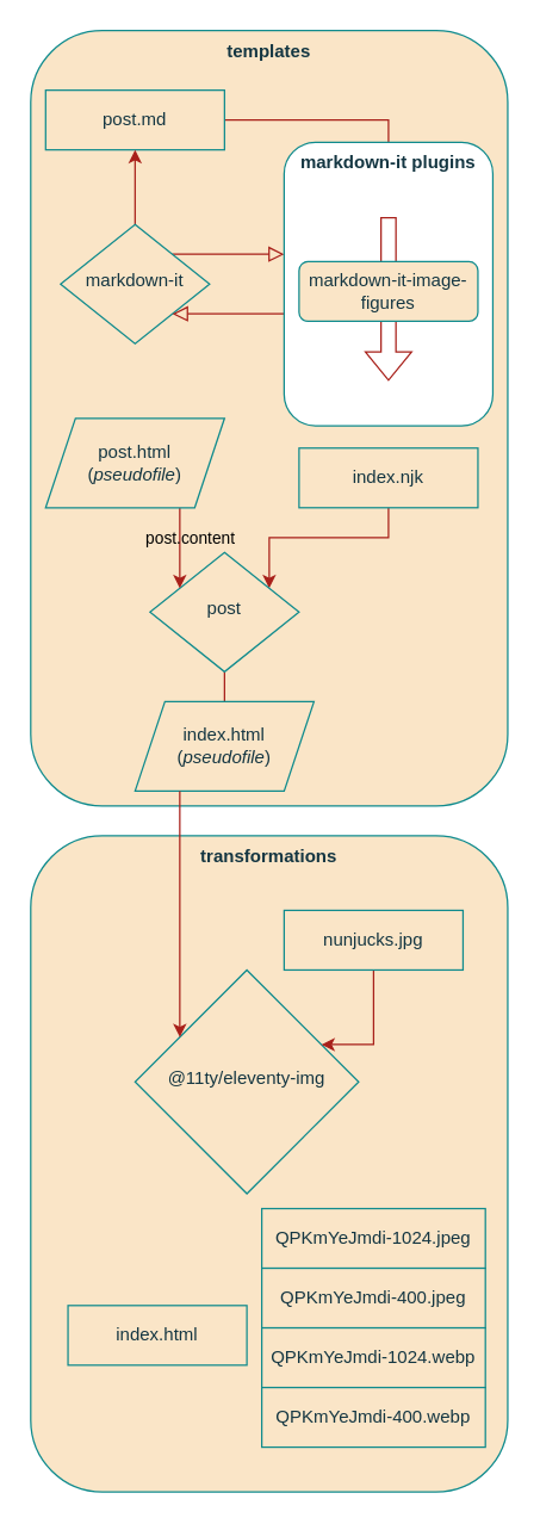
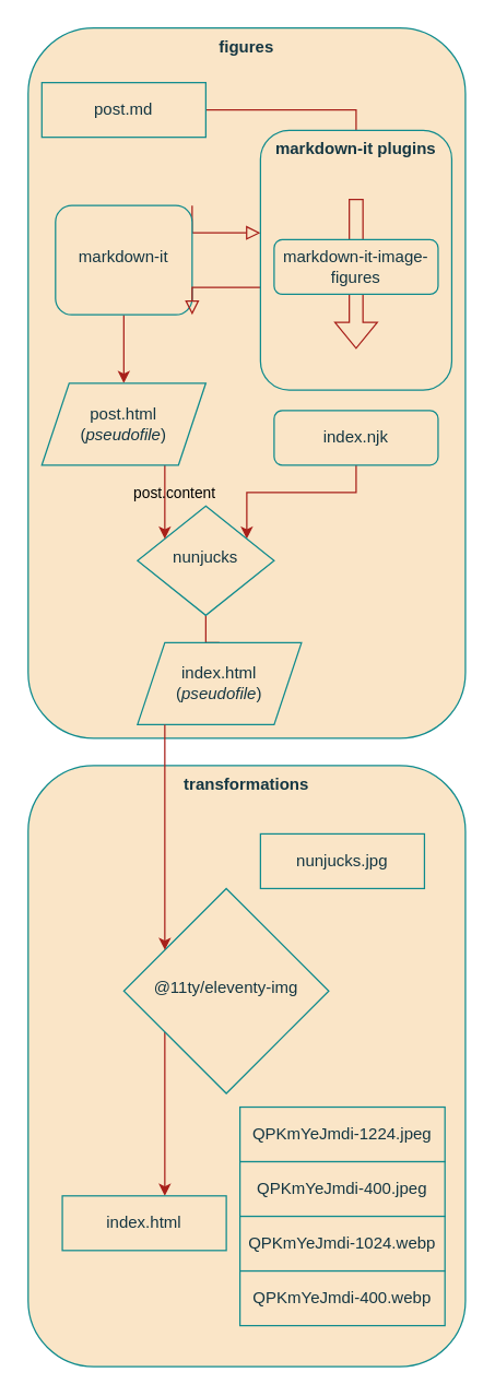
  <mxCell id="0" />
  <mxCell id="1" parent="0" />
- <mxCell id="2" value="templates" style="rounded=1;whiteSpace=wrap;html=1;fontSize=12;glass=0;strokeWidth=1;shadow=0;verticalAlign=top;fontStyle=1;labelBackgroundColor=none;fillColor=#FAE5C7;strokeColor=#0F8B8D;fontColor=#143642;" parent="1" vertex="1"><mxGeometry x="20" y="20" width="320" height="520" as="geometry" /></mxCell>
+ <mxCell id="2" value="figures" style="rounded=1;whiteSpace=wrap;html=1;fontSize=12;glass=0;strokeWidth=1;shadow=0;verticalAlign=top;fontStyle=1;labelBackgroundColor=none;fillColor=#FAE5C7;strokeColor=#0F8B8D;fontColor=#143642;" parent="1" vertex="1"><mxGeometry x="20" y="20" width="320" height="520" as="geometry" /></mxCell>
  <mxCell id="3" value="" style="rounded=0;html=1;jettySize=auto;orthogonalLoop=1;fontSize=11;endArrow=block;endFill=0;endSize=8;strokeWidth=1;shadow=0;labelBackgroundColor=none;edgeStyle=orthogonalEdgeStyle;strokeColor=#A8201A;fontColor=default;" parent="1" source="4" target="12" edge="1"><mxGeometry relative="1" as="geometry" /></mxCell>
  <mxCell id="4" value="post.md" style="rounded=0;whiteSpace=wrap;html=1;fontSize=12;glass=0;strokeWidth=1;shadow=0;labelBackgroundColor=none;fillColor=#FAE5C7;strokeColor=#0F8B8D;fontColor=#143642;" parent="1" vertex="1"><mxGeometry x="30" y="60" width="120" height="40" as="geometry" /></mxCell>
  <mxCell id="5" value="" style="edgeStyle=orthogonalEdgeStyle;rounded=0;html=1;jettySize=auto;orthogonalLoop=1;fontSize=11;endArrow=block;endFill=0;endSize=8;strokeWidth=1;shadow=0;labelBackgroundColor=none;exitX=1;exitY=0;exitDx=0;exitDy=0;strokeColor=#A8201A;fontColor=default;" parent="1" source="7" target="10" edge="1"><mxGeometry y="10" relative="1" as="geometry"><mxPoint as="offset" /><Array as="points"><mxPoint x="180" y="170" /><mxPoint x="180" y="170" /></Array></mxGeometry></mxCell>
- <mxCell id="6" style="edgeStyle=orthogonalEdgeStyle;rounded=0;orthogonalLoop=1;jettySize=auto;html=1;labelBackgroundColor=none;strokeColor=#A8201A;fontColor=default;" parent="1" source="7" target="4" edge="1"><mxGeometry relative="1" as="geometry"><mxPoint x="90" y="280" as="targetPoint" /></mxGeometry></mxCell>
- <mxCell id="7" value="markdown-it" style="rhombus;whiteSpace=wrap;html=1;shadow=0;fontFamily=Helvetica;fontSize=12;align=center;strokeWidth=1;spacing=6;spacingTop=-4;labelBackgroundColor=none;fillColor=#FAE5C7;strokeColor=#0F8B8D;fontColor=#143642;" parent="1" vertex="1"><mxGeometry x="40" y="150" width="100" height="80" as="geometry" /></mxCell>
+ <mxCell id="6" style="edgeStyle=orthogonalEdgeStyle;rounded=0;orthogonalLoop=1;jettySize=auto;html=1;labelBackgroundColor=none;strokeColor=#A8201A;fontColor=default;" parent="1" source="7" target="19" edge="1"><mxGeometry relative="1" as="geometry"><mxPoint x="90" y="280" as="targetPoint" /></mxGeometry></mxCell>
+ <mxCell id="7" value="markdown-it" style="whiteSpace=wrap;html=1;shadow=0;fontFamily=Helvetica;fontSize=12;align=center;strokeWidth=1;spacing=6;spacingTop=-4;labelBackgroundColor=none;fillColor=#FAE5C7;strokeColor=#0F8B8D;fontColor=#143642;rounded=1;" parent="1" vertex="1"><mxGeometry x="40" y="150" width="100" height="80" as="geometry" /></mxCell>
  <mxCell id="8" value="" style="rounded=0;html=1;jettySize=auto;orthogonalLoop=1;fontSize=11;endArrow=block;endFill=0;endSize=8;strokeWidth=1;shadow=0;labelBackgroundColor=none;edgeStyle=orthogonalEdgeStyle;entryX=1;entryY=1;entryDx=0;entryDy=0;strokeColor=#A8201A;fontColor=default;" parent="1" source="10" target="7" edge="1"><mxGeometry x="0.727" y="2" relative="1" as="geometry"><mxPoint as="offset" /><Array as="points"><mxPoint x="180" y="210" /><mxPoint x="180" y="210" /></Array></mxGeometry></mxCell>
  <mxCell id="9" value="" style="group;labelBackgroundColor=none;fontColor=#143642;" parent="1" vertex="1" connectable="0"><mxGeometry x="190" y="95" width="140" height="190" as="geometry" /></mxCell>
- <mxCell id="10" value="markdown-it plugins" style="rounded=1;whiteSpace=wrap;html=1;fontSize=12;glass=0;strokeWidth=1;shadow=0;verticalAlign=top;fontStyle=1;labelBackgroundColor=none;fillColor=#ffffff;strokeColor=#0F8B8D;fontColor=#143642;" parent="9" vertex="1"><mxGeometry width="140" height="190" as="geometry" /></mxCell>
+ <mxCell id="10" value="markdown-it plugins" style="rounded=1;whiteSpace=wrap;html=1;fontSize=12;glass=0;strokeWidth=1;shadow=0;verticalAlign=top;fontStyle=1;labelBackgroundColor=none;fillColor=#FAE5C7;strokeColor=#0F8B8D;fontColor=#143642;" parent="9" vertex="1"><mxGeometry width="140" height="190" as="geometry" /></mxCell>
  <mxCell id="11" value="" style="shape=flexArrow;endArrow=classic;html=1;rounded=0;labelBackgroundColor=none;strokeColor=#A8201A;fontColor=default;" parent="9" edge="1"><mxGeometry width="50" height="50" relative="1" as="geometry"><mxPoint x="70" y="50" as="sourcePoint" /><mxPoint x="70" y="160" as="targetPoint" /></mxGeometry></mxCell>
  <mxCell id="12" value="markdown-it-image-figures" style="rounded=1;whiteSpace=wrap;html=1;fontSize=12;glass=0;strokeWidth=1;shadow=0;labelBackgroundColor=none;fillColor=#FAE5C7;strokeColor=#0F8B8D;fontColor=#143642;" parent="9" vertex="1"><mxGeometry x="10" y="80" width="120" height="40" as="geometry" /></mxCell>
  <mxCell id="13" style="edgeStyle=orthogonalEdgeStyle;rounded=0;orthogonalLoop=1;jettySize=auto;html=1;labelBackgroundColor=none;strokeColor=#A8201A;fontColor=default;" parent="1" source="14" target="16" edge="1"><mxGeometry relative="1" as="geometry"><Array as="points"><mxPoint x="260" y="360" /><mxPoint x="180" y="360" /></Array></mxGeometry></mxCell>
- <mxCell id="14" value="&lt;div&gt;index.njk&lt;/div&gt;" style="rounded=0;whiteSpace=wrap;html=1;fontSize=12;glass=0;strokeWidth=1;shadow=0;labelBackgroundColor=none;fillColor=#FAE5C7;strokeColor=#0F8B8D;fontColor=#143642;" parent="1" vertex="1"><mxGeometry x="200" y="300" width="120" height="40" as="geometry" /></mxCell>
+ <mxCell id="14" value="&lt;div&gt;index.njk&lt;/div&gt;" style="whiteSpace=wrap;html=1;fontSize=12;glass=0;strokeWidth=1;shadow=0;labelBackgroundColor=none;fillColor=#FAE5C7;strokeColor=#0F8B8D;fontColor=#143642;rounded=1;" parent="1" vertex="1"><mxGeometry x="200" y="300" width="120" height="40" as="geometry" /></mxCell>
  <mxCell id="15" style="edgeStyle=orthogonalEdgeStyle;rounded=0;orthogonalLoop=1;jettySize=auto;html=1;labelBackgroundColor=none;strokeColor=#A8201A;fontColor=default;endArrow=none;" parent="1" source="16" target="20" edge="1"><mxGeometry relative="1" as="geometry" /></mxCell>
- <mxCell id="16" value="post" style="rhombus;whiteSpace=wrap;html=1;shadow=0;fontFamily=Helvetica;fontSize=12;align=center;strokeWidth=1;spacing=6;spacingTop=-4;labelBackgroundColor=none;fillColor=#FAE5C7;strokeColor=#0F8B8D;fontColor=#143642;" parent="1" vertex="1"><mxGeometry x="100" y="370" width="100" height="80" as="geometry" /></mxCell>
+ <mxCell id="16" value="nunjucks" style="rhombus;whiteSpace=wrap;html=1;shadow=0;fontFamily=Helvetica;fontSize=12;align=center;strokeWidth=1;spacing=6;spacingTop=-4;labelBackgroundColor=none;fillColor=#FAE5C7;strokeColor=#0F8B8D;fontColor=#143642;" parent="1" vertex="1"><mxGeometry x="100" y="370" width="100" height="80" as="geometry" /></mxCell>
  <mxCell id="17" style="edgeStyle=orthogonalEdgeStyle;rounded=0;orthogonalLoop=1;jettySize=auto;html=1;labelBackgroundColor=none;strokeColor=#A8201A;fontColor=default;" parent="1" source="19" target="16" edge="1"><mxGeometry relative="1" as="geometry"><Array as="points"><mxPoint x="120" y="360" /><mxPoint x="120" y="360" /></Array></mxGeometry></mxCell>
  <mxCell id="18" value="post.content" style="edgeLabel;html=1;align=center;verticalAlign=middle;resizable=0;points=[];labelBackgroundColor=none;" vertex="1" connectable="0" parent="17"><mxGeometry x="-0.111" y="-3" relative="1" as="geometry"><mxPoint x="9" y="-4" as="offset" /></mxGeometry></mxCell>
  <mxCell id="19" value="&lt;div&gt;post.html&lt;/div&gt;&lt;div&gt;(&lt;span&gt;&lt;em&gt;pseudofile&lt;/em&gt;&lt;/span&gt;)&lt;/div&gt;" style="shape=parallelogram;perimeter=parallelogramPerimeter;whiteSpace=wrap;html=1;fixedSize=1;labelBackgroundColor=none;fillColor=#FAE5C7;strokeColor=#0F8B8D;fontColor=#143642;" parent="1" vertex="1"><mxGeometry x="30" y="280" width="120" height="60" as="geometry" /></mxCell>
- <mxCell id="20" value="&lt;div&gt;index.html&lt;/div&gt;&lt;div&gt;(&lt;span&gt;&lt;em&gt;pseudofile&lt;/em&gt;&lt;/span&gt;)&lt;/div&gt;" style="shape=parallelogram;perimeter=parallelogramPerimeter;whiteSpace=wrap;html=1;fixedSize=1;labelBackgroundColor=none;fillColor=#FAE5C7;strokeColor=#0F8B8D;fontColor=#143642;" parent="1" vertex="1"><mxGeometry x="90" y="470" width="120" height="60" as="geometry" /></mxCell>
+ <mxCell id="20" value="&lt;div&gt;index.html&lt;/div&gt;&lt;div&gt;(&lt;span&gt;&lt;em&gt;pseudofile&lt;/em&gt;&lt;/span&gt;)&lt;/div&gt;" style="shape=parallelogram;perimeter=parallelogramPerimeter;whiteSpace=wrap;html=1;fixedSize=1;labelBackgroundColor=none;fillColor=#FAE5C7;strokeColor=#0F8B8D;fontColor=#143642;" parent="1" vertex="1"><mxGeometry x="100" y="470" width="120" height="60" as="geometry" /></mxCell>
  <mxCell id="21" value="transformations" style="rounded=1;whiteSpace=wrap;html=1;fontSize=12;glass=0;strokeWidth=1;shadow=0;verticalAlign=top;fontStyle=1;labelBackgroundColor=none;fillColor=#FAE5C7;strokeColor=#0F8B8D;fontColor=#143642;" parent="1" vertex="1"><mxGeometry x="20" y="560" width="320" height="440" as="geometry" /></mxCell>
+ <mxCell id="22" style="edgeStyle=orthogonalEdgeStyle;rounded=0;orthogonalLoop=1;jettySize=auto;html=1;labelBackgroundColor=none;strokeColor=#A8201A;fontColor=default;" parent="1" source="23" target="27" edge="1"><mxGeometry relative="1" as="geometry"><mxPoint x="120" y="765" as="sourcePoint" /><mxPoint x="120" y="870" as="targetPoint" /><Array as="points"><mxPoint x="120" y="850" /><mxPoint x="120" y="850" /></Array></mxGeometry></mxCell>
  <mxCell id="23" value="@11ty/eleventy-img" style="rhombus;whiteSpace=wrap;html=1;shadow=0;fontFamily=Helvetica;fontSize=12;align=center;strokeWidth=1;spacing=6;spacingTop=-4;labelBackgroundColor=none;fillColor=#FAE5C7;strokeColor=#0F8B8D;fontColor=#143642;" parent="1" vertex="1"><mxGeometry x="90" y="650" width="150" height="150" as="geometry" /></mxCell>
- <mxCell id="24" style="edgeStyle=orthogonalEdgeStyle;rounded=0;orthogonalLoop=1;jettySize=auto;html=1;labelBackgroundColor=none;strokeColor=#A8201A;fontColor=default;" parent="1" source="25" target="23" edge="1"><mxGeometry relative="1" as="geometry"><Array as="points"><mxPoint x="250" y="700" /></Array></mxGeometry></mxCell>
  <mxCell id="25" value="nunjucks.jpg" style="rounded=0;whiteSpace=wrap;html=1;fontSize=12;glass=0;strokeWidth=1;shadow=0;labelBackgroundColor=none;fillColor=#FAE5C7;strokeColor=#0F8B8D;fontColor=#143642;" parent="1" vertex="1"><mxGeometry x="190" y="610" width="120" height="40" as="geometry" /></mxCell>
  <mxCell id="26" style="edgeStyle=orthogonalEdgeStyle;rounded=0;orthogonalLoop=1;jettySize=auto;html=1;labelBackgroundColor=none;strokeColor=#A8201A;fontColor=default;" parent="1" source="20" target="23" edge="1"><mxGeometry relative="1" as="geometry"><Array as="points"><mxPoint x="120" y="560" /><mxPoint x="120" y="560" /></Array></mxGeometry></mxCell>
  <mxCell id="27" value="&lt;div&gt;index.html&lt;/div&gt;" style="rounded=0;whiteSpace=wrap;html=1;fontSize=12;glass=0;strokeWidth=1;shadow=0;labelBackgroundColor=none;fillColor=#FAE5C7;strokeColor=#0F8B8D;fontColor=#143642;" parent="1" vertex="1"><mxGeometry x="45" y="875" width="120" height="40" as="geometry" /></mxCell>
- <mxCell id="28" value="QPKmYeJmdi-1024.jpeg" style="rounded=0;whiteSpace=wrap;html=1;fontSize=12;glass=0;strokeWidth=1;shadow=0;labelBackgroundColor=none;fillColor=#FAE5C7;strokeColor=#0F8B8D;fontColor=#143642;" parent="1" vertex="1"><mxGeometry x="175" y="810" width="150" height="40" as="geometry" /></mxCell>
+ <mxCell id="28" value="QPKmYeJmdi-1224.jpeg" style="rounded=0;whiteSpace=wrap;html=1;fontSize=12;glass=0;strokeWidth=1;shadow=0;labelBackgroundColor=none;fillColor=#FAE5C7;strokeColor=#0F8B8D;fontColor=#143642;" parent="1" vertex="1"><mxGeometry x="175" y="810" width="150" height="40" as="geometry" /></mxCell>
  <mxCell id="29" value="QPKmYeJmdi-400.jpeg" style="rounded=0;whiteSpace=wrap;html=1;fontSize=12;glass=0;strokeWidth=1;shadow=0;labelBackgroundColor=none;fillColor=#FAE5C7;strokeColor=#0F8B8D;fontColor=#143642;" parent="1" vertex="1"><mxGeometry x="175" y="850" width="150" height="40" as="geometry" /></mxCell>
  <mxCell id="30" value="QPKmYeJmdi-1024.webp" style="rounded=0;whiteSpace=wrap;html=1;fontSize=12;glass=0;strokeWidth=1;shadow=0;labelBackgroundColor=none;fillColor=#FAE5C7;strokeColor=#0F8B8D;fontColor=#143642;" parent="1" vertex="1"><mxGeometry x="175" y="890" width="150" height="40" as="geometry" /></mxCell>
  <mxCell id="31" value="QPKmYeJmdi-400.webp" style="rounded=0;whiteSpace=wrap;html=1;fontSize=12;glass=0;strokeWidth=1;shadow=0;labelBackgroundColor=none;fillColor=#FAE5C7;strokeColor=#0F8B8D;fontColor=#143642;" parent="1" vertex="1"><mxGeometry x="175" y="930" width="150" height="40" as="geometry" /></mxCell>
